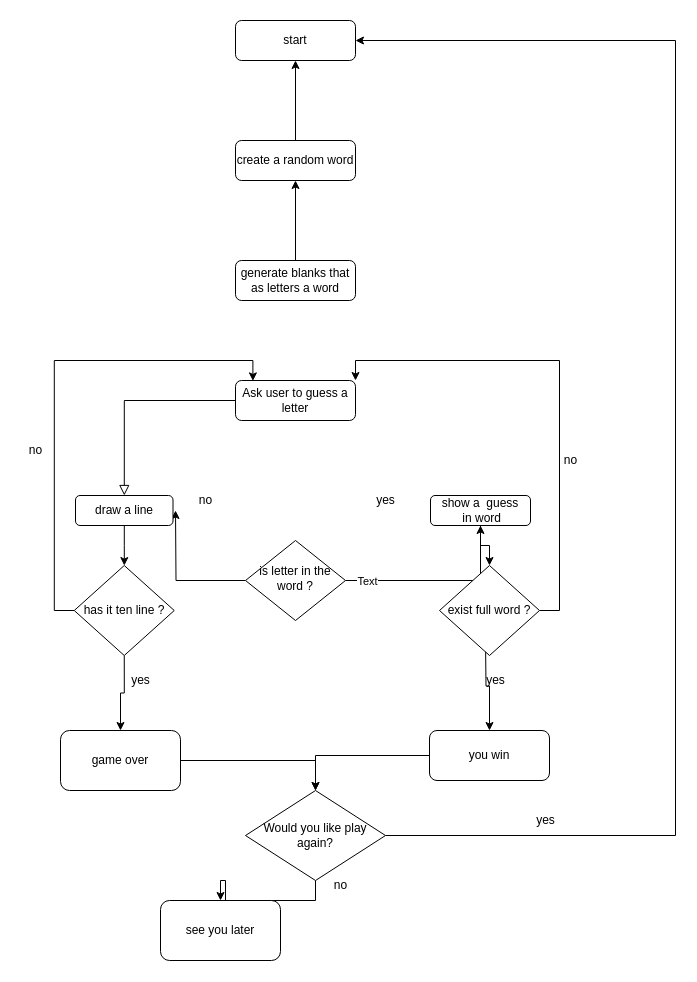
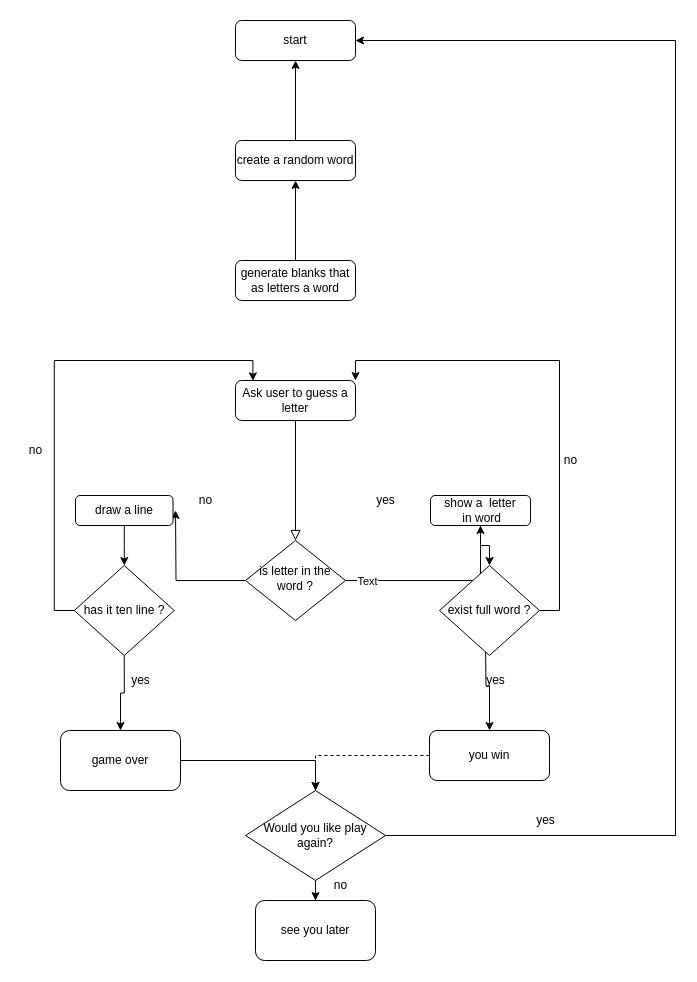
  <mxCell id="0" />
  <mxCell id="1" parent="0" />
- <mxCell id="2" value="" style="rounded=0;html=1;jettySize=auto;orthogonalLoop=1;fontSize=11;endArrow=block;endFill=0;endSize=8;strokeWidth=1;shadow=0;labelBackgroundColor=none;edgeStyle=orthogonalEdgeStyle;" parent="1" source="3" target="27" edge="1"><mxGeometry relative="1" as="geometry" /></mxCell>
+ <mxCell id="2" value="" style="rounded=0;html=1;jettySize=auto;orthogonalLoop=1;fontSize=11;endArrow=block;endFill=0;endSize=8;strokeWidth=1;shadow=0;labelBackgroundColor=none;edgeStyle=orthogonalEdgeStyle;" parent="1" source="3" target="7" edge="1"><mxGeometry relative="1" as="geometry" /></mxCell>
  <mxCell id="3" value="Ask user to guess a letter" style="rounded=1;whiteSpace=wrap;html=1;fontSize=12;glass=0;strokeWidth=1;shadow=0;" parent="1" vertex="1"><mxGeometry x="235" y="380" width="120" height="40" as="geometry" /></mxCell>
  <mxCell id="4" value="" style="edgeStyle=orthogonalEdgeStyle;rounded=0;orthogonalLoop=1;jettySize=auto;html=1;" edge="1" parent="1" source="7"><mxGeometry relative="1" as="geometry"><mxPoint x="175" y="510" as="targetPoint" /></mxGeometry></mxCell>
  <mxCell id="5" value="" style="edgeStyle=orthogonalEdgeStyle;rounded=0;orthogonalLoop=1;jettySize=auto;html=1;" edge="1" parent="1" source="7" target="29"><mxGeometry relative="1" as="geometry" /></mxCell>
  <mxCell id="6" value="Text" style="edgeLabel;html=1;align=center;verticalAlign=middle;resizable=0;points=[];" vertex="1" connectable="0" parent="5"><mxGeometry x="-0.783" relative="1" as="geometry"><mxPoint as="offset" /></mxGeometry></mxCell>
  <mxCell id="7" value="is letter in the word ?" style="rhombus;whiteSpace=wrap;html=1;shadow=0;fontFamily=Helvetica;fontSize=12;align=center;strokeWidth=1;spacing=6;spacingTop=-4;" parent="1" vertex="1"><mxGeometry x="245" y="540" width="100" height="80" as="geometry" /></mxCell>
  <mxCell id="8" value="no" style="text;html=1;align=center;verticalAlign=middle;resizable=0;points=[];autosize=1;" vertex="1" parent="1"><mxGeometry x="190" y="490" width="30" height="20" as="geometry" /></mxCell>
  <mxCell id="9" style="edgeStyle=orthogonalEdgeStyle;rounded=0;orthogonalLoop=1;jettySize=auto;html=1;exitX=1;exitY=0.5;exitDx=0;exitDy=0;entryX=0.5;entryY=0;entryDx=0;entryDy=0;" edge="1" parent="1" source="10" target="17"><mxGeometry relative="1" as="geometry" /></mxCell>
  <mxCell id="10" value="game over" style="rounded=1;whiteSpace=wrap;html=1;" vertex="1" parent="1"><mxGeometry x="60" y="730" width="120" height="60" as="geometry" /></mxCell>
  <mxCell id="11" value="yes" style="text;html=1;align=center;verticalAlign=middle;resizable=0;points=[];autosize=1;" vertex="1" parent="1"><mxGeometry x="125" y="670" width="30" height="20" as="geometry" /></mxCell>
  <mxCell id="12" style="edgeStyle=orthogonalEdgeStyle;rounded=0;orthogonalLoop=1;jettySize=auto;html=1;entryX=0.5;entryY=0;entryDx=0;entryDy=0;" edge="1" parent="1" target="14"><mxGeometry relative="1" as="geometry"><mxPoint x="485" y="640" as="sourcePoint" /></mxGeometry></mxCell>
- <mxCell id="13" style="edgeStyle=orthogonalEdgeStyle;rounded=0;orthogonalLoop=1;jettySize=auto;html=1;" edge="1" parent="1" source="14" target="17"><mxGeometry relative="1" as="geometry" /></mxCell>
+ <mxCell id="13" style="edgeStyle=orthogonalEdgeStyle;rounded=0;orthogonalLoop=1;jettySize=auto;html=1;dashed=1;" edge="1" parent="1" source="14" target="17"><mxGeometry relative="1" as="geometry" /></mxCell>
  <mxCell id="14" value="you win" style="rounded=1;whiteSpace=wrap;html=1;" vertex="1" parent="1"><mxGeometry x="429" y="730" width="120" height="50" as="geometry" /></mxCell>
  <mxCell id="15" style="edgeStyle=orthogonalEdgeStyle;rounded=0;orthogonalLoop=1;jettySize=auto;html=1;exitX=0.5;exitY=1;exitDx=0;exitDy=0;" edge="1" parent="1" source="17" target="18"><mxGeometry relative="1" as="geometry"><mxPoint x="315" y="930" as="targetPoint" /></mxGeometry></mxCell>
  <mxCell id="16" style="edgeStyle=orthogonalEdgeStyle;rounded=0;orthogonalLoop=1;jettySize=auto;html=1;entryX=1;entryY=0.5;entryDx=0;entryDy=0;" edge="1" parent="1" source="17" target="24"><mxGeometry relative="1" as="geometry"><mxPoint x="655" y="50" as="targetPoint" /><Array as="points"><mxPoint x="675" y="835" /><mxPoint x="675" y="40" /></Array></mxGeometry></mxCell>
  <mxCell id="17" value="Would you like play again?" style="rhombus;whiteSpace=wrap;html=1;" vertex="1" parent="1"><mxGeometry x="245" y="790" width="140" height="90" as="geometry" /></mxCell>
- <mxCell id="18" value="see you later" style="rounded=1;whiteSpace=wrap;html=1;" vertex="1" parent="1"><mxGeometry x="160" y="900" width="120" height="60" as="geometry" /></mxCell>
+ <mxCell id="18" value="see you later" style="rounded=1;whiteSpace=wrap;html=1;" vertex="1" parent="1"><mxGeometry x="255" y="900" width="120" height="60" as="geometry" /></mxCell>
  <mxCell id="19" value="no" style="text;html=1;align=center;verticalAlign=middle;resizable=0;points=[];autosize=1;" vertex="1" parent="1"><mxGeometry x="325" y="875" width="30" height="20" as="geometry" /></mxCell>
  <mxCell id="20" value="" style="edgeStyle=orthogonalEdgeStyle;rounded=0;orthogonalLoop=1;jettySize=auto;html=1;" edge="1" parent="1" source="21" target="23"><mxGeometry relative="1" as="geometry" /></mxCell>
  <mxCell id="21" value="generate blanks that as letters a word" style="rounded=1;whiteSpace=wrap;html=1;fontSize=12;glass=0;strokeWidth=1;shadow=0;" vertex="1" parent="1"><mxGeometry x="235" y="260" width="120" height="40" as="geometry" /></mxCell>
  <mxCell id="22" value="" style="edgeStyle=orthogonalEdgeStyle;rounded=0;orthogonalLoop=1;jettySize=auto;html=1;" edge="1" parent="1" source="23" target="24"><mxGeometry relative="1" as="geometry" /></mxCell>
  <mxCell id="23" value="create a random word" style="rounded=1;whiteSpace=wrap;html=1;fontSize=12;glass=0;strokeWidth=1;shadow=0;" vertex="1" parent="1"><mxGeometry x="235" y="140" width="120" height="40" as="geometry" /></mxCell>
  <mxCell id="24" value="start" style="rounded=1;whiteSpace=wrap;html=1;fontSize=12;glass=0;strokeWidth=1;shadow=0;" vertex="1" parent="1"><mxGeometry x="235" y="20" width="120" height="40" as="geometry" /></mxCell>
  <mxCell id="25" value="yes" style="text;html=1;align=center;verticalAlign=middle;resizable=0;points=[];autosize=1;" vertex="1" parent="1"><mxGeometry x="370" y="490" width="30" height="20" as="geometry" /></mxCell>
  <mxCell id="26" value="" style="edgeStyle=orthogonalEdgeStyle;rounded=0;orthogonalLoop=1;jettySize=auto;html=1;" edge="1" parent="1" source="27" target="35"><mxGeometry relative="1" as="geometry" /></mxCell>
  <mxCell id="27" value="draw a line" style="rounded=1;whiteSpace=wrap;html=1;" vertex="1" parent="1"><mxGeometry y="495" width="97.5" height="30" as="geometry" x="75" /></mxCell>
  <mxCell id="28" value="" style="edgeStyle=orthogonalEdgeStyle;rounded=0;orthogonalLoop=1;jettySize=auto;html=1;" edge="1" parent="1" source="29" target="31"><mxGeometry relative="1" as="geometry" /></mxCell>
- <mxCell id="29" value="&lt;span&gt;show a&amp;nbsp; guess&lt;/span&gt;&lt;br&gt;&lt;span&gt;&amp;nbsp;in word&lt;/span&gt;" style="rounded=1;whiteSpace=wrap;html=1;" vertex="1" parent="1"><mxGeometry x="430" y="495" width="100" height="30" as="geometry" /></mxCell>
+ <mxCell id="29" value="&lt;span&gt;show a&amp;nbsp; letter&lt;/span&gt;&lt;br&gt;&lt;span&gt;&amp;nbsp;in word&lt;/span&gt;" style="rounded=1;whiteSpace=wrap;html=1;" vertex="1" parent="1"><mxGeometry x="430" y="495" width="100" height="30" as="geometry" /></mxCell>
  <mxCell id="30" style="edgeStyle=orthogonalEdgeStyle;rounded=0;orthogonalLoop=1;jettySize=auto;html=1;exitX=1;exitY=0.5;exitDx=0;exitDy=0;entryX=1;entryY=0;entryDx=0;entryDy=0;" edge="1" parent="1" source="31" target="3"><mxGeometry relative="1" as="geometry" /></mxCell>
  <mxCell id="31" value="&lt;span&gt;exist full word ?&lt;/span&gt;" style="rhombus;whiteSpace=wrap;html=1;" vertex="1" parent="1"><mxGeometry x="439" y="565" width="100" height="90" as="geometry" /></mxCell>
  <mxCell id="32" value="yes" style="text;html=1;align=center;verticalAlign=middle;resizable=0;points=[];autosize=1;" vertex="1" parent="1"><mxGeometry x="480" y="670" width="30" height="20" as="geometry" /></mxCell>
  <mxCell id="33" style="edgeStyle=orthogonalEdgeStyle;rounded=0;orthogonalLoop=1;jettySize=auto;html=1;exitX=0.5;exitY=1;exitDx=0;exitDy=0;entryX=0.5;entryY=0;entryDx=0;entryDy=0;" edge="1" parent="1" source="35" target="10"><mxGeometry relative="1" as="geometry" /></mxCell>
  <mxCell id="34" style="edgeStyle=orthogonalEdgeStyle;rounded=0;orthogonalLoop=1;jettySize=auto;html=1;exitX=0;exitY=0.5;exitDx=0;exitDy=0;entryX=0.145;entryY=0.01;entryDx=0;entryDy=0;entryPerimeter=0;" edge="1" parent="1" source="35" target="3"><mxGeometry relative="1" as="geometry" /></mxCell>
  <mxCell id="35" value="&lt;span&gt;has it ten line ?&lt;/span&gt;" style="rhombus;whiteSpace=wrap;html=1;" vertex="1" parent="1"><mxGeometry x="73.75" y="565" width="100" height="90" as="geometry" /></mxCell>
  <mxCell id="36" value="yes" style="text;html=1;align=center;verticalAlign=middle;resizable=0;points=[];autosize=1;" vertex="1" parent="1"><mxGeometry x="530" y="810" width="30" height="20" as="geometry" /></mxCell>
  <mxCell id="37" value="no" style="text;html=1;align=center;verticalAlign=middle;resizable=0;points=[];autosize=1;" vertex="1" parent="1"><mxGeometry x="20" y="440" width="30" height="20" as="geometry" /></mxCell>
  <mxCell id="38" value="no" style="text;html=1;align=center;verticalAlign=middle;resizable=0;points=[];autosize=1;" vertex="1" parent="1"><mxGeometry x="555" y="450" width="30" height="20" as="geometry" /></mxCell>
